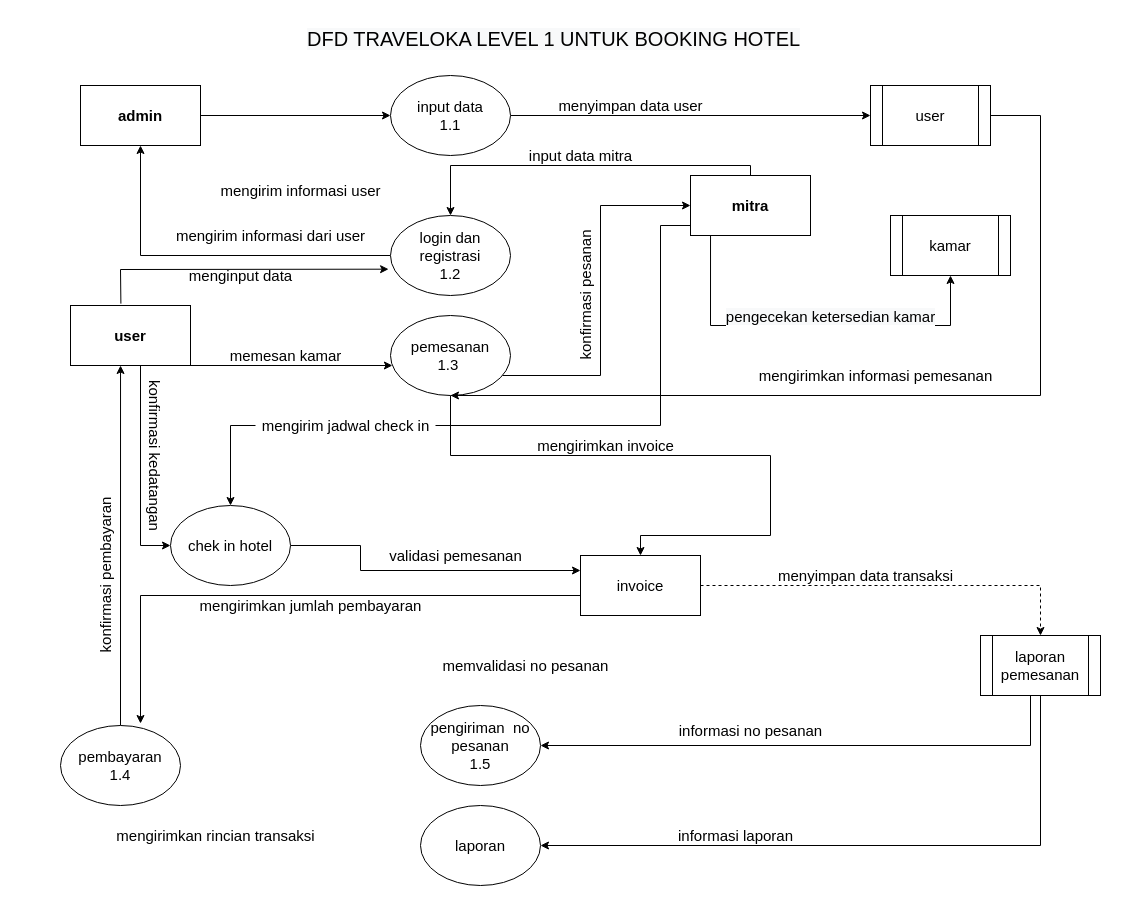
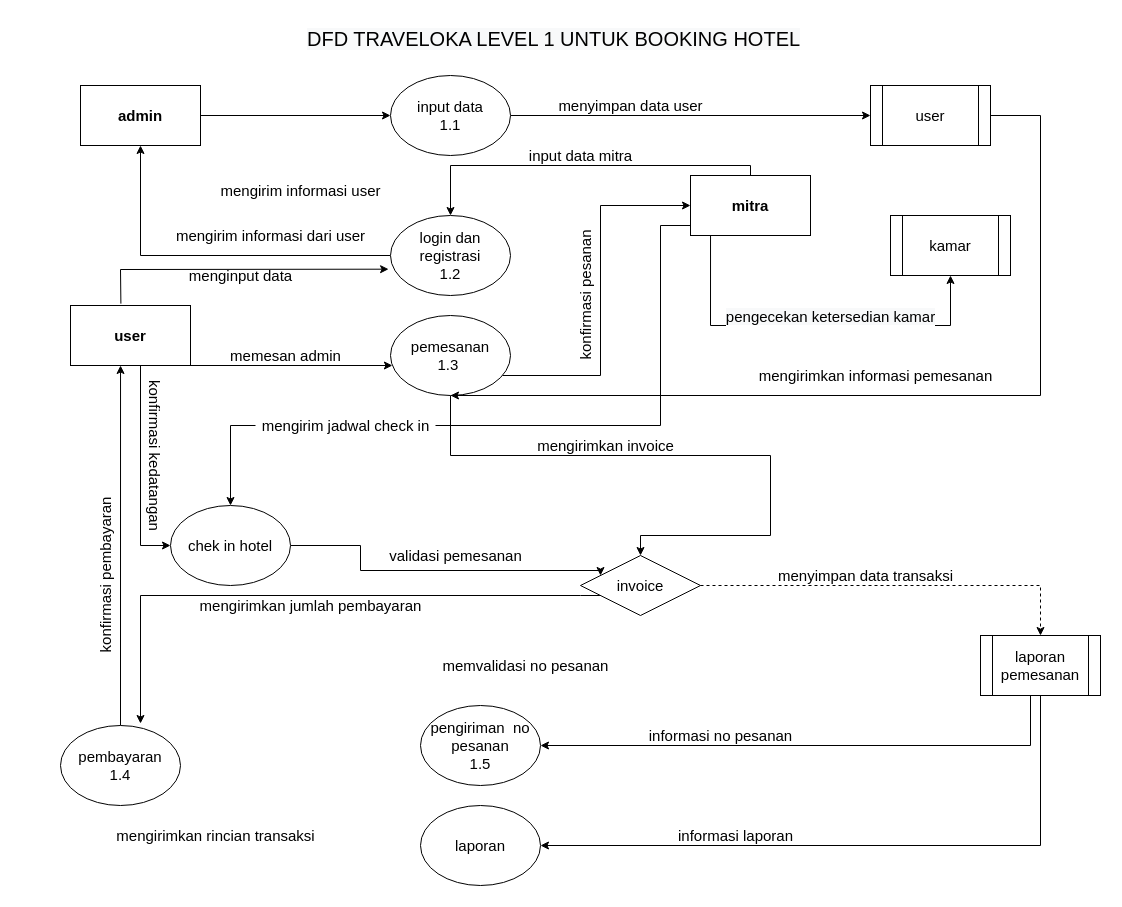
  <mxCell id="0" />
  <mxCell id="1" parent="0" />
  <mxCell id="2" style="edgeStyle=orthogonalEdgeStyle;rounded=0;orthogonalLoop=1;jettySize=auto;html=1;fontSize=15;" edge="1" parent="1" source="3" target="12"><mxGeometry relative="1" as="geometry"><mxPoint x="380" y="115" as="targetPoint" /></mxGeometry></mxCell>
  <mxCell id="3" value="&lt;font style=&quot;font-size: 15px&quot;&gt;&lt;b&gt;admin&lt;/b&gt;&lt;/font&gt;" style="rounded=0;whiteSpace=wrap;html=1;" vertex="1" parent="1"><mxGeometry x="80" y="85" width="120" height="60" as="geometry" /></mxCell>
  <mxCell id="4" style="edgeStyle=orthogonalEdgeStyle;rounded=0;orthogonalLoop=1;jettySize=auto;html=1;fontSize=15;exitX=1;exitY=0.5;exitDx=0;exitDy=0;" edge="1" parent="1" source="6" target="17"><mxGeometry relative="1" as="geometry"><Array as="points"><mxPoint x="190" y="365" /></Array></mxGeometry></mxCell>
  <mxCell id="5" style="edgeStyle=orthogonalEdgeStyle;rounded=0;orthogonalLoop=1;jettySize=auto;html=1;entryX=0;entryY=0.5;entryDx=0;entryDy=0;fontSize=15;" edge="1" parent="1" source="6" target="32"><mxGeometry relative="1" as="geometry"><Array as="points"><mxPoint x="140" y="545" /></Array></mxGeometry></mxCell>
  <mxCell id="6" value="&lt;font style=&quot;font-size: 15px&quot;&gt;&lt;b&gt;user&lt;/b&gt;&lt;/font&gt;" style="rounded=0;whiteSpace=wrap;html=1;" vertex="1" parent="1"><mxGeometry x="70" y="305" width="120" height="60" as="geometry" /></mxCell>
  <mxCell id="7" style="edgeStyle=orthogonalEdgeStyle;rounded=0;orthogonalLoop=1;jettySize=auto;html=1;fontSize=15;exitX=0.583;exitY=0;exitDx=0;exitDy=0;exitPerimeter=0;entryX=0.5;entryY=0;entryDx=0;entryDy=0;" edge="1" parent="1" source="9" target="14"><mxGeometry relative="1" as="geometry"><mxPoint x="460" y="175" as="targetPoint" /><Array as="points"><mxPoint x="750" y="165" /><mxPoint x="450" y="165" /></Array></mxGeometry></mxCell>
  <mxCell id="8" style="edgeStyle=orthogonalEdgeStyle;rounded=0;orthogonalLoop=1;jettySize=auto;html=1;fontSize=15;startArrow=none;" edge="1" parent="1" source="44" target="32"><mxGeometry relative="1" as="geometry"><Array as="points"><mxPoint x="230" y="425" /></Array></mxGeometry></mxCell>
  <mxCell id="9" value="&lt;font style=&quot;font-size: 15px&quot;&gt;&lt;b&gt;mitra&lt;/b&gt;&lt;/font&gt;" style="rounded=0;whiteSpace=wrap;html=1;" vertex="1" parent="1"><mxGeometry x="690" y="175" width="120" height="60" as="geometry" /></mxCell>
  <mxCell id="10" value="&lt;span style=&quot;color: rgb(0 , 0 , 0) ; font-family: &amp;#34;helvetica&amp;#34; ; font-size: 20px ; font-style: normal ; font-weight: 400 ; letter-spacing: normal ; text-align: center ; text-indent: 0px ; text-transform: none ; word-spacing: 0px ; background-color: rgb(248 , 249 , 250) ; display: inline ; float: none&quot;&gt;DFD TRAVELOKA LEVEL 1 UNTUK BOOKING HOTEL&lt;/span&gt;" style="text;whiteSpace=wrap;html=1;fontSize=15;" vertex="1" parent="1"><mxGeometry x="305" y="20" width="510" height="30" as="geometry" /></mxCell>
  <mxCell id="11" style="edgeStyle=orthogonalEdgeStyle;rounded=0;orthogonalLoop=1;jettySize=auto;html=1;fontSize=15;" edge="1" parent="1" source="12" target="23"><mxGeometry relative="1" as="geometry" /></mxCell>
  <mxCell id="12" value="input data&lt;br&gt;1.1" style="ellipse;whiteSpace=wrap;html=1;fontSize=15;" vertex="1" parent="1"><mxGeometry x="390" y="75" width="120" height="80" as="geometry" /></mxCell>
  <mxCell id="13" style="edgeStyle=orthogonalEdgeStyle;rounded=0;orthogonalLoop=1;jettySize=auto;html=1;exitX=0;exitY=0.5;exitDx=0;exitDy=0;entryX=0.5;entryY=1;entryDx=0;entryDy=0;fontSize=15;" edge="1" parent="1" source="14" target="3"><mxGeometry relative="1" as="geometry" /></mxCell>
  <mxCell id="14" value="login dan registrasi&lt;br&gt;1.2" style="ellipse;whiteSpace=wrap;html=1;fontSize=15;" vertex="1" parent="1"><mxGeometry x="390" y="215" width="120" height="80" as="geometry" /></mxCell>
  <mxCell id="15" style="edgeStyle=orthogonalEdgeStyle;rounded=0;orthogonalLoop=1;jettySize=auto;html=1;entryX=0;entryY=0.5;entryDx=0;entryDy=0;fontSize=15;" edge="1" parent="1" source="17" target="9"><mxGeometry relative="1" as="geometry"><Array as="points"><mxPoint x="600" y="375" /><mxPoint x="600" y="205" /></Array></mxGeometry></mxCell>
  <mxCell id="16" style="edgeStyle=orthogonalEdgeStyle;rounded=0;orthogonalLoop=1;jettySize=auto;html=1;fontSize=15;entryX=0.5;entryY=0;entryDx=0;entryDy=0;" edge="1" parent="1" source="17" target="26"><mxGeometry relative="1" as="geometry"><mxPoint x="450" y="485" as="targetPoint" /><Array as="points"><mxPoint x="450" y="455" /><mxPoint x="770" y="455" /><mxPoint x="770" y="535" /><mxPoint x="640" y="535" /></Array></mxGeometry></mxCell>
  <mxCell id="17" value="pemesanan&lt;br&gt;1.3&amp;nbsp;" style="ellipse;whiteSpace=wrap;html=1;fontSize=15;" vertex="1" parent="1"><mxGeometry x="390" y="315" width="120" height="80" as="geometry" /></mxCell>
  <mxCell id="18" style="edgeStyle=orthogonalEdgeStyle;rounded=0;orthogonalLoop=1;jettySize=auto;html=1;entryX=0.417;entryY=1;entryDx=0;entryDy=0;entryPerimeter=0;fontSize=15;" edge="1" parent="1" source="19" target="6"><mxGeometry relative="1" as="geometry" /></mxCell>
  <mxCell id="19" value="pembayaran&lt;br&gt;1.4" style="ellipse;whiteSpace=wrap;html=1;fontSize=15;" vertex="1" parent="1"><mxGeometry x="60" y="725" width="120" height="80" as="geometry" /></mxCell>
  <mxCell id="20" value="pengiriman&amp;nbsp; no pesanan&lt;br&gt;1.5" style="ellipse;whiteSpace=wrap;html=1;fontSize=15;" vertex="1" parent="1"><mxGeometry x="420" y="705" width="120" height="80" as="geometry" /></mxCell>
  <mxCell id="21" value="laporan" style="ellipse;whiteSpace=wrap;html=1;fontSize=15;" vertex="1" parent="1"><mxGeometry x="420" y="805" width="120" height="80" as="geometry" /></mxCell>
  <mxCell id="22" style="edgeStyle=orthogonalEdgeStyle;rounded=0;orthogonalLoop=1;jettySize=auto;html=1;fontSize=15;exitX=1;exitY=0.5;exitDx=0;exitDy=0;" edge="1" parent="1" source="23" target="17"><mxGeometry relative="1" as="geometry"><Array as="points"><mxPoint x="1040" y="115" /><mxPoint x="1040" y="395" /></Array></mxGeometry></mxCell>
  <mxCell id="23" value="user" style="shape=process;whiteSpace=wrap;html=1;backgroundOutline=1;fontSize=15;" vertex="1" parent="1"><mxGeometry x="870" y="85" width="120" height="60" as="geometry" /></mxCell>
  <mxCell id="24" style="edgeStyle=orthogonalEdgeStyle;rounded=0;orthogonalLoop=1;jettySize=auto;html=1;entryX=0.5;entryY=0;entryDx=0;entryDy=0;fontSize=15;dashed=1;" edge="1" parent="1" source="26" target="29"><mxGeometry relative="1" as="geometry" /></mxCell>
  <mxCell id="25" style="edgeStyle=orthogonalEdgeStyle;rounded=0;orthogonalLoop=1;jettySize=auto;html=1;exitX=0;exitY=0.75;exitDx=0;exitDy=0;fontSize=15;" edge="1" parent="1" source="26"><mxGeometry relative="1" as="geometry"><mxPoint x="140" y="723" as="targetPoint" /><Array as="points"><mxPoint x="580" y="595" /><mxPoint x="140" y="595" /><mxPoint x="140" y="723" /></Array></mxGeometry></mxCell>
- <mxCell id="26" value="invoice" style="rounded=0;whiteSpace=wrap;html=1;fontSize=15;" vertex="1" parent="1"><mxGeometry x="580" y="555" width="120" height="60" as="geometry" /></mxCell>
+ <mxCell id="26" value="invoice" style="rhombus;whiteSpace=wrap;html=1;fontSize=15;" vertex="1" parent="1"><mxGeometry x="580" y="555" width="120" height="60" as="geometry" /></mxCell>
  <mxCell id="27" style="edgeStyle=orthogonalEdgeStyle;rounded=0;orthogonalLoop=1;jettySize=auto;html=1;entryX=1;entryY=0.5;entryDx=0;entryDy=0;fontSize=15;exitX=0.5;exitY=1;exitDx=0;exitDy=0;" edge="1" parent="1" source="29" target="21"><mxGeometry relative="1" as="geometry" /></mxCell>
  <mxCell id="28" value="" style="edgeStyle=orthogonalEdgeStyle;rounded=0;orthogonalLoop=1;jettySize=auto;html=1;fontSize=15;" edge="1" parent="1" source="29" target="20"><mxGeometry relative="1" as="geometry"><mxPoint x="610" y="675" as="targetPoint" /><Array as="points"><mxPoint x="1030" y="745" /></Array></mxGeometry></mxCell>
  <mxCell id="29" value="laporan pemesanan" style="shape=process;whiteSpace=wrap;html=1;backgroundOutline=1;fontSize=15;" vertex="1" parent="1"><mxGeometry x="980" y="635" width="120" height="60" as="geometry" /></mxCell>
  <mxCell id="30" value="kamar" style="shape=process;whiteSpace=wrap;html=1;backgroundOutline=1;fontSize=15;" vertex="1" parent="1"><mxGeometry x="890" y="215" width="120" height="60" as="geometry" /></mxCell>
  <mxCell id="31" value="" style="edgeStyle=orthogonalEdgeStyle;rounded=0;orthogonalLoop=1;jettySize=auto;html=1;fontSize=15;entryX=0;entryY=0.25;entryDx=0;entryDy=0;" edge="1" parent="1" source="32" target="26"><mxGeometry relative="1" as="geometry"><Array as="points"><mxPoint x="360" y="545" /><mxPoint x="360" y="570" /></Array></mxGeometry></mxCell>
  <mxCell id="32" value="chek in hotel" style="ellipse;whiteSpace=wrap;html=1;fontSize=15;" vertex="1" parent="1"><mxGeometry x="170" y="505" width="120" height="80" as="geometry" /></mxCell>
  <mxCell id="33" value="menginput data" style="text;html=1;align=center;verticalAlign=middle;resizable=0;points=[];autosize=1;strokeColor=none;fillColor=none;fontSize=15;" vertex="1" parent="1"><mxGeometry x="180" y="265" width="120" height="20" as="geometry" /></mxCell>
  <mxCell id="34" value="mengirim informasi dari user" style="text;html=1;align=center;verticalAlign=middle;resizable=0;points=[];autosize=1;strokeColor=none;fillColor=none;fontSize=15;" vertex="1" parent="1"><mxGeometry x="170" y="225" width="200" height="20" as="geometry" /></mxCell>
  <mxCell id="35" value="mengirim informasi user" style="text;html=1;align=center;verticalAlign=middle;resizable=0;points=[];autosize=1;strokeColor=none;fillColor=none;fontSize=15;" vertex="1" parent="1"><mxGeometry x="210" y="180" width="180" height="20" as="geometry" /></mxCell>
  <mxCell id="36" value="menyimpan data user" style="text;html=1;align=center;verticalAlign=middle;resizable=0;points=[];autosize=1;strokeColor=none;fillColor=none;fontSize=15;" vertex="1" parent="1"><mxGeometry x="550" y="95" width="160" height="20" as="geometry" /></mxCell>
  <mxCell id="37" value="input data mitra" style="text;html=1;align=center;verticalAlign=middle;resizable=0;points=[];autosize=1;strokeColor=none;fillColor=none;fontSize=15;" vertex="1" parent="1"><mxGeometry x="520" y="145" width="120" height="20" as="geometry" /></mxCell>
  <mxCell id="38" value="mengirimkan informasi pemesanan" style="text;html=1;align=center;verticalAlign=middle;resizable=0;points=[];autosize=1;strokeColor=none;fillColor=none;fontSize=15;" vertex="1" parent="1"><mxGeometry x="750" y="365" width="250" height="20" as="geometry" /></mxCell>
- <mxCell id="39" value="memesan kamar" style="text;html=1;align=center;verticalAlign=middle;resizable=0;points=[];autosize=1;strokeColor=none;fillColor=none;fontSize=15;" vertex="1" parent="1"><mxGeometry x="220" y="345" width="130" height="20" as="geometry" /></mxCell>
+ <mxCell id="39" value="memesan admin" style="text;html=1;align=center;verticalAlign=middle;resizable=0;points=[];autosize=1;strokeColor=none;fillColor=none;fontSize=15;" vertex="1" parent="1"><mxGeometry x="220" y="345" width="130" height="20" as="geometry" /></mxCell>
  <mxCell id="40" value="" style="endArrow=classic;html=1;rounded=0;fontSize=15;exitX=0.42;exitY=-0.031;exitDx=0;exitDy=0;exitPerimeter=0;entryX=-0.016;entryY=0.671;entryDx=0;entryDy=0;entryPerimeter=0;" edge="1" parent="1" source="6" target="14"><mxGeometry width="50" height="50" relative="1" as="geometry"><mxPoint x="510" y="245" as="sourcePoint" /><mxPoint x="560" y="195" as="targetPoint" /><Array as="points"><mxPoint x="120" y="269" /></Array></mxGeometry></mxCell>
  <mxCell id="41" value="" style="endArrow=classic;html=1;rounded=0;fontSize=15;exitX=0.167;exitY=1;exitDx=0;exitDy=0;exitPerimeter=0;entryX=0.5;entryY=1;entryDx=0;entryDy=0;" edge="1" parent="1" source="9" target="30"><mxGeometry relative="1" as="geometry"><mxPoint x="760" y="305" as="sourcePoint" /><mxPoint x="860" y="305" as="targetPoint" /><Array as="points"><mxPoint x="710" y="325" /><mxPoint x="950" y="325" /></Array></mxGeometry></mxCell>
  <mxCell id="42" value="&lt;span style=&quot;background-color: rgb(248 , 249 , 250)&quot;&gt;pengecekan ketersedian kamar&lt;/span&gt;" style="edgeLabel;resizable=0;html=1;align=center;verticalAlign=middle;fontSize=15;horizontal=1;" connectable="0" vertex="1" parent="41"><mxGeometry relative="1" as="geometry"><mxPoint x="20" y="-10" as="offset" /></mxGeometry></mxCell>
  <mxCell id="43" value="konfirmasi pesanan" style="text;html=1;align=center;verticalAlign=middle;resizable=0;points=[];autosize=1;strokeColor=none;fillColor=none;fontSize=15;rotation=-90;" vertex="1" parent="1"><mxGeometry x="510" y="285" width="150" height="20" as="geometry" /></mxCell>
  <mxCell id="44" value="mengirim jadwal check in" style="text;html=1;align=center;verticalAlign=middle;resizable=0;points=[];autosize=1;strokeColor=none;fillColor=none;fontSize=15;" vertex="1" parent="1"><mxGeometry x="255" y="415" width="180" height="20" as="geometry" /></mxCell>
  <mxCell id="45" value="" style="edgeStyle=orthogonalEdgeStyle;rounded=0;orthogonalLoop=1;jettySize=auto;html=1;fontSize=15;endArrow=none;" edge="1" parent="1" source="9" target="44"><mxGeometry relative="1" as="geometry"><mxPoint x="690" y="225" as="sourcePoint" /><mxPoint x="230" y="485" as="targetPoint" /><Array as="points"><mxPoint x="660" y="225" /><mxPoint x="660" y="425" /></Array></mxGeometry></mxCell>
  <mxCell id="46" value="mengirimkan invoice" style="text;html=1;align=center;verticalAlign=middle;resizable=0;points=[];autosize=1;strokeColor=none;fillColor=none;fontSize=15;rotation=0;" vertex="1" parent="1"><mxGeometry x="530" y="435" width="150" height="20" as="geometry" /></mxCell>
  <mxCell id="47" value="menyimpan data transaksi" style="text;html=1;align=center;verticalAlign=middle;resizable=0;points=[];autosize=1;strokeColor=none;fillColor=none;fontSize=15;" vertex="1" parent="1"><mxGeometry x="770" y="565" width="190" height="20" as="geometry" /></mxCell>
- <mxCell id="48" value="informasi no pesanan" style="text;html=1;align=center;verticalAlign=middle;resizable=0;points=[];autosize=1;strokeColor=none;fillColor=none;fontSize=15;" vertex="1" parent="1"><mxGeometry x="670" y="720" width="160" height="20" as="geometry" /></mxCell>
+ <mxCell id="48" value="informasi no pesanan" style="text;html=1;align=center;verticalAlign=middle;resizable=0;points=[];autosize=1;strokeColor=none;fillColor=none;fontSize=15;" vertex="1" parent="1"><mxGeometry x="640" y="725" width="160" height="20" as="geometry" /></mxCell>
  <mxCell id="49" value="memvalidasi no pesanan" style="text;html=1;align=center;verticalAlign=middle;resizable=0;points=[];autosize=1;strokeColor=none;fillColor=none;fontSize=15;" vertex="1" parent="1"><mxGeometry x="435" y="655" width="180" height="20" as="geometry" /></mxCell>
  <mxCell id="50" value="konfirmasi pembayaran" style="text;html=1;align=center;verticalAlign=middle;resizable=0;points=[];autosize=1;strokeColor=none;fillColor=none;fontSize=15;rotation=-90;" vertex="1" parent="1"><mxGeometry x="20" y="565" width="170" height="20" as="geometry" /></mxCell>
  <mxCell id="51" value="informasi laporan" style="text;html=1;align=center;verticalAlign=middle;resizable=0;points=[];autosize=1;strokeColor=none;fillColor=none;fontSize=15;" vertex="1" parent="1"><mxGeometry x="670" y="825" width="130" height="20" as="geometry" /></mxCell>
  <mxCell id="52" value="mengirimkan rincian transaksi" style="text;html=1;align=center;verticalAlign=middle;resizable=0;points=[];autosize=1;strokeColor=none;fillColor=none;fontSize=15;" vertex="1" parent="1"><mxGeometry x="110" y="825" width="210" height="20" as="geometry" /></mxCell>
  <mxCell id="53" value="mengirimkan jumlah pembayaran" style="text;html=1;align=center;verticalAlign=middle;resizable=0;points=[];autosize=1;strokeColor=none;fillColor=none;fontSize=15;" vertex="1" parent="1"><mxGeometry x="190" y="595" width="240" height="20" as="geometry" /></mxCell>
  <mxCell id="54" value="konfirmasi kedatangan" style="text;html=1;align=center;verticalAlign=middle;resizable=0;points=[];autosize=1;strokeColor=none;fillColor=none;fontSize=15;rotation=90;" vertex="1" parent="1"><mxGeometry x="70" y="445" width="170" height="20" as="geometry" /></mxCell>
  <mxCell id="55" value="validasi pemesanan" style="text;html=1;align=center;verticalAlign=middle;resizable=0;points=[];autosize=1;strokeColor=none;fillColor=none;fontSize=15;" vertex="1" parent="1"><mxGeometry x="380" y="545" width="150" height="20" as="geometry" /></mxCell>
